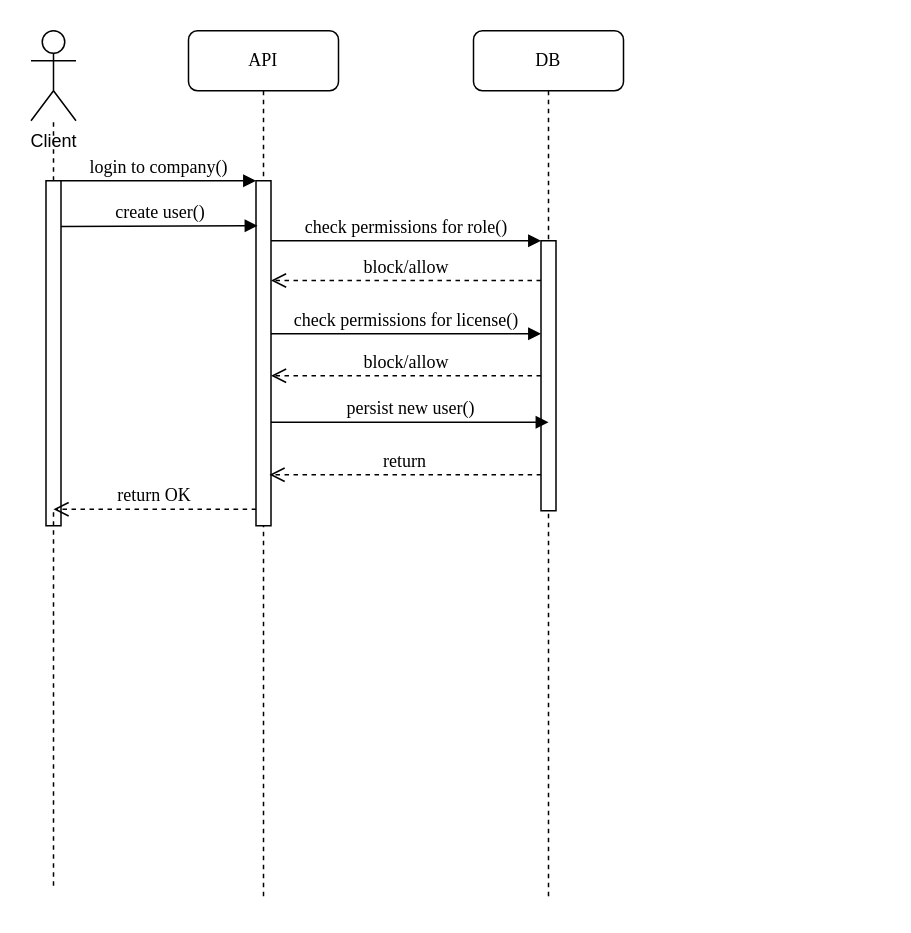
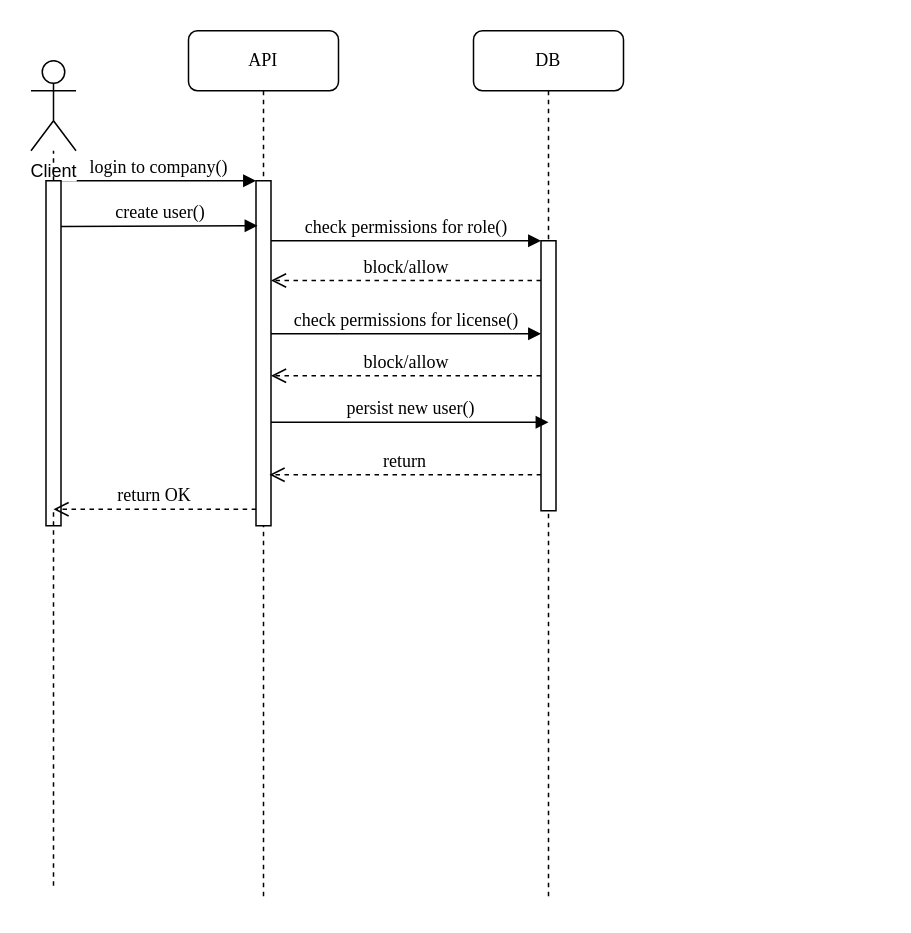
  <mxCell id="0" />
  <mxCell id="1" parent="0" />
  <mxCell id="2" value="API" style="shape=umlLifeline;perimeter=lifelinePerimeter;whiteSpace=wrap;html=1;container=1;collapsible=0;recursiveResize=0;outlineConnect=0;rounded=1;shadow=0;comic=0;labelBackgroundColor=none;strokeColor=#000000;strokeWidth=1;fillColor=#FFFFFF;fontFamily=Verdana;fontSize=12;fontColor=#000000;align=center;" parent="1" vertex="1"><mxGeometry x="125" y="20" width="100" height="580" as="geometry" /></mxCell>
  <mxCell id="3" value="" style="html=1;points=[];perimeter=orthogonalPerimeter;rounded=0;shadow=0;comic=0;labelBackgroundColor=none;strokeColor=#000000;strokeWidth=1;fillColor=#FFFFFF;fontFamily=Verdana;fontSize=12;fontColor=#000000;align=center;" parent="2" vertex="1"><mxGeometry x="45" y="100" width="10" height="230" as="geometry" /></mxCell>
  <mxCell id="4" value="DB" style="shape=umlLifeline;perimeter=lifelinePerimeter;whiteSpace=wrap;html=1;container=1;collapsible=0;recursiveResize=0;outlineConnect=0;rounded=1;shadow=0;comic=0;labelBackgroundColor=none;strokeColor=#000000;strokeWidth=1;fillColor=#FFFFFF;fontFamily=Verdana;fontSize=12;fontColor=#000000;align=center;" parent="1" vertex="1"><mxGeometry x="315" y="20" width="100" height="580" as="geometry" /></mxCell>
  <mxCell id="5" value="" style="html=1;points=[];perimeter=orthogonalPerimeter;rounded=0;shadow=0;comic=0;labelBackgroundColor=none;strokeColor=#000000;strokeWidth=1;fillColor=#FFFFFF;fontFamily=Verdana;fontSize=12;fontColor=#000000;align=center;" parent="4" vertex="1"><mxGeometry x="45" y="140" width="10" height="180" as="geometry" /></mxCell>
  <mxCell id="6" value="persist new user()" style="html=1;verticalAlign=bottom;endArrow=block;labelBackgroundColor=none;fontFamily=Verdana;fontSize=12;edgeStyle=elbowEdgeStyle;elbow=horizontal;entryX=0.5;entryY=0.639;entryDx=0;entryDy=0;entryPerimeter=0;" parent="1" edge="1"><mxGeometry relative="1" as="geometry"><mxPoint x="180" y="281" as="sourcePoint" /><mxPoint x="365" y="281" as="targetPoint" /></mxGeometry></mxCell>
  <mxCell id="7" value="return" style="html=1;verticalAlign=bottom;endArrow=open;dashed=1;endSize=8;labelBackgroundColor=none;fontFamily=Verdana;fontSize=12;edgeStyle=elbowEdgeStyle;elbow=vertical;" parent="1" edge="1"><mxGeometry relative="1" as="geometry"><mxPoint x="179" y="316" as="targetPoint" /><Array as="points"><mxPoint x="355" y="316" /><mxPoint x="585" y="326" /></Array><mxPoint x="360" y="316" as="sourcePoint" /></mxGeometry></mxCell>
  <mxCell id="8" value="login to company()" style="html=1;verticalAlign=bottom;endArrow=block;entryX=0;entryY=0;labelBackgroundColor=none;fontFamily=Verdana;fontSize=12;edgeStyle=elbowEdgeStyle;elbow=vertical;" parent="1" source="11" target="3" edge="1"><mxGeometry relative="1" as="geometry"><mxPoint x="105" y="130" as="sourcePoint" /></mxGeometry></mxCell>
  <mxCell id="9" value="check permissions for role()" style="html=1;verticalAlign=bottom;endArrow=block;entryX=0;entryY=0;labelBackgroundColor=none;fontFamily=Verdana;fontSize=12;edgeStyle=elbowEdgeStyle;elbow=vertical;" parent="1" source="3" target="5" edge="1"><mxGeometry relative="1" as="geometry"><mxPoint x="255" y="140" as="sourcePoint" /></mxGeometry></mxCell>
- <mxCell id="10" value="Client" style="shape=umlActor;verticalLabelPosition=bottom;labelBackgroundColor=#ffffff;verticalAlign=top;html=1;outlineConnect=0;" vertex="1" parent="1"><mxGeometry x="20" y="20" width="30" height="60" as="geometry" /></mxCell>
+ <mxCell id="10" value="Client" style="shape=umlActor;verticalLabelPosition=bottom;labelBackgroundColor=#ffffff;verticalAlign=top;html=1;outlineConnect=0;" vertex="1" parent="1"><mxGeometry x="20" y="40" width="30" height="60" as="geometry" /></mxCell>
  <mxCell id="11" value="" style="html=1;points=[];perimeter=orthogonalPerimeter;rounded=0;shadow=0;comic=0;labelBackgroundColor=none;strokeColor=#000000;strokeWidth=1;fillColor=#FFFFFF;fontFamily=Verdana;fontSize=12;fontColor=#000000;align=center;" parent="1" vertex="1"><mxGeometry x="30" y="120" width="10" height="230" as="geometry" /></mxCell>
  <mxCell id="12" value="create user()" style="html=1;verticalAlign=bottom;endArrow=block;labelBackgroundColor=none;fontFamily=Verdana;fontSize=12;edgeStyle=elbowEdgeStyle;elbow=vertical;entryX=0.1;entryY=0.083;entryDx=0;entryDy=0;entryPerimeter=0;" edge="1" parent="1"><mxGeometry relative="1" as="geometry"><mxPoint x="40" y="150.5" as="sourcePoint" /><mxPoint x="171" y="150" as="targetPoint" /></mxGeometry></mxCell>
  <mxCell id="13" value="block/allow" style="html=1;verticalAlign=bottom;endArrow=open;dashed=1;endSize=8;labelBackgroundColor=none;fontFamily=Verdana;fontSize=12;edgeStyle=elbowEdgeStyle;elbow=vertical;" edge="1" parent="1"><mxGeometry relative="1" as="geometry"><mxPoint x="180" y="186.5" as="targetPoint" /><Array as="points"><mxPoint x="305" y="186.5" /><mxPoint x="335" y="186.5" /></Array><mxPoint x="360" y="186.5" as="sourcePoint" /></mxGeometry></mxCell>
  <mxCell id="14" value="check permissions for license()" style="html=1;verticalAlign=bottom;endArrow=block;entryX=0;entryY=0;labelBackgroundColor=none;fontFamily=Verdana;fontSize=12;edgeStyle=elbowEdgeStyle;elbow=vertical;" edge="1" parent="1"><mxGeometry relative="1" as="geometry"><mxPoint x="180" y="222" as="sourcePoint" /><mxPoint x="360" y="222" as="targetPoint" /><Array as="points"><mxPoint x="280" y="222" /></Array></mxGeometry></mxCell>
  <mxCell id="15" value="block/allow" style="html=1;verticalAlign=bottom;endArrow=open;dashed=1;endSize=8;labelBackgroundColor=none;fontFamily=Verdana;fontSize=12;edgeStyle=elbowEdgeStyle;elbow=vertical;" edge="1" parent="1"><mxGeometry relative="1" as="geometry"><mxPoint x="180" y="250" as="targetPoint" /><Array as="points"><mxPoint x="305" y="250" /><mxPoint x="335" y="250" /></Array><mxPoint x="360" y="250" as="sourcePoint" /></mxGeometry></mxCell>
  <mxCell id="16" value="return OK" style="html=1;verticalAlign=bottom;endArrow=open;dashed=1;endSize=8;labelBackgroundColor=none;fontFamily=Verdana;fontSize=12;edgeStyle=elbowEdgeStyle;elbow=vertical;" edge="1" parent="1"><mxGeometry relative="1" as="geometry"><mxPoint x="35" y="339" as="targetPoint" /><Array as="points"><mxPoint x="165" y="339" /><mxPoint x="395" y="349" /></Array><mxPoint x="170" y="339" as="sourcePoint" /></mxGeometry></mxCell>
  <mxCell id="17" value="" style="endArrow=none;dashed=1;html=1;" edge="1" parent="1" source="11" target="10"><mxGeometry width="50" height="50" relative="1" as="geometry"><mxPoint x="5" y="120" as="sourcePoint" /><mxPoint x="55" y="70" as="targetPoint" /></mxGeometry></mxCell>
  <mxCell id="18" value="" style="endArrow=none;dashed=1;html=1;" edge="1" parent="1"><mxGeometry width="50" height="50" relative="1" as="geometry"><mxPoint x="35" y="590" as="sourcePoint" /><mxPoint x="35" y="340" as="targetPoint" /></mxGeometry></mxCell>
